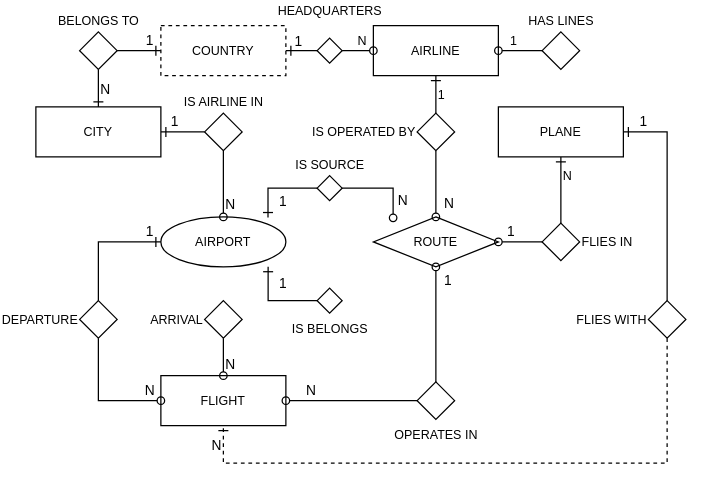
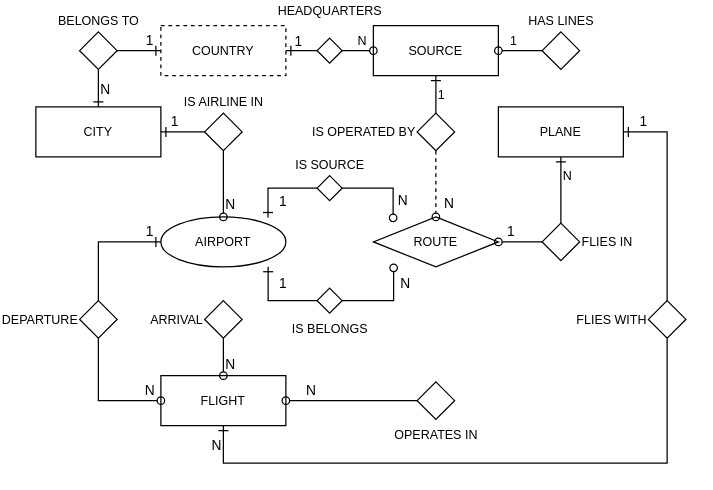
  <mxCell id="0" />
  <mxCell id="1" parent="0" />
  <mxCell id="2" value="FLIGHT" style="whiteSpace=wrap;html=1;align=center;fontSize=10;" parent="1" vertex="1"><mxGeometry x="120" y="300" width="100" height="40" as="geometry" /></mxCell>
  <mxCell id="3" value="ROUTE" style="rhombus;whiteSpace=wrap;html=1;align=center;fontSize=10;" parent="1" vertex="1"><mxGeometry x="290" y="173" width="100" height="40" as="geometry" /></mxCell>
  <mxCell id="4" value="AIRPORT" style="ellipse;whiteSpace=wrap;html=1;align=center;fontSize=10;" parent="1" vertex="1"><mxGeometry x="120" y="173" width="100" height="40" as="geometry" /></mxCell>
  <mxCell id="5" value="COUNTRY" style="whiteSpace=wrap;html=1;align=center;fontSize=10;dashed=1;" parent="1" vertex="1"><mxGeometry x="120" y="20" width="100" height="40" as="geometry" /></mxCell>
  <mxCell id="6" style="edgeStyle=orthogonalEdgeStyle;rounded=0;orthogonalLoop=1;jettySize=auto;html=1;endArrow=oval;endFill=0;strokeColor=#000000;exitX=0.5;exitY=1;exitDx=0;exitDy=0;entryX=0.5;entryY=0;entryDx=0;entryDy=0;" parent="1" source="35" target="4" edge="1"><mxGeometry relative="1" as="geometry"><Array as="points" /><mxPoint x="74" y="143" as="sourcePoint" /><mxPoint x="-66" y="258" as="targetPoint" /></mxGeometry></mxCell>
  <mxCell id="7" value="N" style="edgeLabel;html=1;align=left;verticalAlign=middle;resizable=0;points=[];labelPosition=right;verticalLabelPosition=middle;fontColor=#000000;labelBackgroundColor=none;" parent="6" vertex="1" connectable="0"><mxGeometry x="0.695" y="-2" relative="1" as="geometry"><mxPoint x="2" y="-3" as="offset" /></mxGeometry></mxCell>
  <mxCell id="8" style="edgeStyle=orthogonalEdgeStyle;rounded=0;orthogonalLoop=1;jettySize=auto;html=1;entryX=1;entryY=0.5;entryDx=0;entryDy=0;endArrow=ERone;startFill=0;startArrow=none;curved=0;endFill=0;strokeColor=#000000;exitX=0;exitY=0.5;exitDx=0;exitDy=0;" parent="1" source="35" edge="1"><mxGeometry relative="1" as="geometry"><mxPoint x="-58" y="155" as="sourcePoint" /><Array as="points" /><mxPoint x="120" y="105" as="targetPoint" /></mxGeometry></mxCell>
  <mxCell id="9" value="1" style="edgeLabel;html=1;align=center;verticalAlign=bottom;resizable=0;points=[];labelPosition=center;verticalLabelPosition=top;fontColor=#000000;labelBackgroundColor=none;" parent="8" vertex="1" connectable="0"><mxGeometry x="0.619" relative="1" as="geometry"><mxPoint x="3" as="offset" /></mxGeometry></mxCell>
  <mxCell id="10" style="edgeStyle=orthogonalEdgeStyle;rounded=0;orthogonalLoop=1;jettySize=auto;html=1;endArrow=ERone;endFill=0;entryX=0;entryY=0.5;entryDx=0;entryDy=0;exitX=1;exitY=0.5;exitDx=0;exitDy=0;" parent="1" target="5" edge="1"><mxGeometry relative="1" as="geometry"><mxPoint x="85" y="40" as="sourcePoint" /><mxPoint x="-94" y="50" as="targetPoint" /></mxGeometry></mxCell>
  <mxCell id="11" value="1" style="edgeLabel;html=1;align=center;verticalAlign=bottom;resizable=0;points=[];labelPosition=center;verticalLabelPosition=top;labelBackgroundColor=none;" parent="10" vertex="1" connectable="0"><mxGeometry x="0.074" relative="1" as="geometry"><mxPoint x="6" as="offset" /></mxGeometry></mxCell>
  <mxCell id="12" style="edgeStyle=orthogonalEdgeStyle;rounded=0;orthogonalLoop=1;jettySize=auto;html=1;endArrow=ERone;endFill=0;entryX=0.5;entryY=0;entryDx=0;entryDy=0;exitX=0.5;exitY=1;exitDx=0;exitDy=0;strokeColor=#000000;" parent="1" edge="1"><mxGeometry relative="1" as="geometry"><mxPoint x="70" y="55" as="sourcePoint" /><mxPoint x="70" y="85" as="targetPoint" /></mxGeometry></mxCell>
  <mxCell id="13" value="N" style="edgeLabel;html=1;align=left;verticalAlign=middle;resizable=0;points=[];labelPosition=right;verticalLabelPosition=middle;labelBackgroundColor=none;" parent="12" vertex="1" connectable="0"><mxGeometry relative="1" as="geometry"><mxPoint as="offset" /></mxGeometry></mxCell>
- <mxCell id="14" value="AIRLINE" style="whiteSpace=wrap;html=1;align=center;fontSize=10;" parent="1" vertex="1"><mxGeometry x="290" y="20" width="100" height="40" as="geometry" /></mxCell>
+ <mxCell id="14" value="SOURCE" style="whiteSpace=wrap;html=1;align=center;fontSize=10;" parent="1" vertex="1"><mxGeometry x="290" y="20" width="100" height="40" as="geometry" /></mxCell>
  <mxCell id="15" style="edgeStyle=orthogonalEdgeStyle;rounded=0;orthogonalLoop=1;jettySize=auto;html=1;exitX=0.5;exitY=0;exitDx=0;exitDy=0;entryX=0.5;entryY=1;entryDx=0;entryDy=0;endArrow=ERone;endFill=0;" parent="1" source="38" target="14" edge="1"><mxGeometry relative="1" as="geometry"><mxPoint x="150.23" y="90" as="sourcePoint" /></mxGeometry></mxCell>
  <mxCell id="16" value="1" style="edgeLabel;html=1;align=left;verticalAlign=middle;resizable=0;points=[];fontSize=10;labelPosition=right;verticalLabelPosition=middle;labelBackgroundColor=none;" parent="15" vertex="1" connectable="0"><mxGeometry x="0.051" relative="1" as="geometry"><mxPoint as="offset" /></mxGeometry></mxCell>
- <mxCell id="17" style="edgeStyle=orthogonalEdgeStyle;rounded=0;orthogonalLoop=1;jettySize=auto;html=1;exitX=0.5;exitY=0;exitDx=0;exitDy=0;endArrow=oval;startFill=0;endFill=0;entryX=0.5;entryY=1;entryDx=0;entryDy=0;" parent="1" source="64" target="3" edge="1"><mxGeometry relative="1" as="geometry"><mxPoint x="340" y="305" as="sourcePoint" /></mxGeometry></mxCell>
- <mxCell id="18" value="1" style="edgeLabel;html=1;align=left;verticalAlign=middle;resizable=0;points=[];labelBackgroundColor=none;labelPosition=right;verticalLabelPosition=middle;spacing=7;" parent="17" vertex="1" connectable="0"><mxGeometry x="0.759" relative="1" as="geometry"><mxPoint y="-1" as="offset" /></mxGeometry></mxCell>
  <mxCell id="19" style="edgeStyle=orthogonalEdgeStyle;rounded=0;orthogonalLoop=1;jettySize=auto;html=1;exitX=0;exitY=0.5;exitDx=0;exitDy=0;endArrow=oval;startFill=0;endFill=0;" parent="1" source="64" target="2" edge="1"><mxGeometry relative="1" as="geometry"><mxPoint x="325" y="320" as="sourcePoint" /></mxGeometry></mxCell>
  <mxCell id="20" value="N" style="edgeLabel;html=1;align=center;verticalAlign=bottom;resizable=0;points=[];labelBackgroundColor=none;labelPosition=center;verticalLabelPosition=top;" parent="19" vertex="1" connectable="0"><mxGeometry x="0.707" relative="1" as="geometry"><mxPoint x="4" as="offset" /></mxGeometry></mxCell>
  <mxCell id="21" value="&lt;span style=&quot;text-align: left;&quot;&gt;FLIES IN&lt;/span&gt;" style="shape=rhombus;perimeter=rhombusPerimeter;html=1;align=left;labelPosition=right;verticalLabelPosition=middle;verticalAlign=middle;fontSize=10;" parent="1" vertex="1"><mxGeometry x="425" y="178" width="30" height="30" as="geometry" /></mxCell>
  <mxCell id="22" value="PLANE" style="whiteSpace=wrap;html=1;align=center;fontSize=10;" parent="1" vertex="1"><mxGeometry x="390" y="85" width="100" height="40" as="geometry" /></mxCell>
  <mxCell id="23" style="edgeStyle=orthogonalEdgeStyle;rounded=0;orthogonalLoop=1;jettySize=auto;html=1;endArrow=oval;startFill=0;startArrow=none;curved=0;endFill=0;entryX=1;entryY=0.5;entryDx=0;entryDy=0;exitX=0;exitY=0.5;exitDx=0;exitDy=0;" parent="1" source="25" target="14" edge="1"><mxGeometry relative="1" as="geometry"><mxPoint x="260.23" y="115" as="sourcePoint" /><mxPoint x="152.23" y="155" as="targetPoint" /></mxGeometry></mxCell>
  <mxCell id="24" value="1" style="edgeLabel;html=1;align=center;verticalAlign=bottom;resizable=0;points=[];fontSize=10;labelPosition=center;verticalLabelPosition=top;labelBackgroundColor=none;" parent="23" vertex="1" connectable="0"><mxGeometry x="0.823" y="-1" relative="1" as="geometry"><mxPoint x="8" y="1" as="offset" /></mxGeometry></mxCell>
  <mxCell id="25" value="&lt;span style=&quot;text-align: left;&quot;&gt;HAS LINES&lt;/span&gt;" style="shape=rhombus;perimeter=rhombusPerimeter;html=1;align=center;labelPosition=center;verticalLabelPosition=top;verticalAlign=bottom;fontSize=10;" parent="1" vertex="1"><mxGeometry x="425" y="25" width="30" height="30" as="geometry" /></mxCell>
  <mxCell id="26" style="edgeStyle=orthogonalEdgeStyle;rounded=0;orthogonalLoop=1;jettySize=auto;html=1;endArrow=oval;startFill=0;startArrow=none;curved=0;endFill=0;entryX=1;entryY=0.5;entryDx=0;entryDy=0;exitX=0;exitY=0.5;exitDx=0;exitDy=0;" parent="1" source="21" target="3" edge="1"><mxGeometry relative="1" as="geometry"><mxPoint x="392.23" y="118" as="sourcePoint" /><mxPoint x="200.23" y="193" as="targetPoint" /><Array as="points" /></mxGeometry></mxCell>
  <mxCell id="27" value="1" style="edgeLabel;html=1;align=center;verticalAlign=bottom;resizable=0;points=[];labelBackgroundColor=none;labelPosition=center;verticalLabelPosition=top;" parent="26" vertex="1" connectable="0"><mxGeometry x="0.481" relative="1" as="geometry"><mxPoint as="offset" /></mxGeometry></mxCell>
  <mxCell id="28" style="edgeStyle=orthogonalEdgeStyle;rounded=0;orthogonalLoop=1;jettySize=auto;html=1;endArrow=ERone;endFill=0;entryX=0.5;entryY=1;entryDx=0;entryDy=0;startFill=0;exitX=0.5;exitY=0;exitDx=0;exitDy=0;" parent="1" source="21" target="22" edge="1"><mxGeometry relative="1" as="geometry"><mxPoint x="-219.77" y="118" as="sourcePoint" /><mxPoint x="225.23" y="148" as="targetPoint" /></mxGeometry></mxCell>
  <mxCell id="29" value="N" style="edgeLabel;html=1;align=left;verticalAlign=middle;resizable=0;points=[];fontSize=10;labelPosition=right;verticalLabelPosition=middle;labelBackgroundColor=none;" parent="28" vertex="1" connectable="0"><mxGeometry x="0.267" y="2" relative="1" as="geometry"><mxPoint x="2" y="-5" as="offset" /></mxGeometry></mxCell>
  <mxCell id="30" style="edgeStyle=orthogonalEdgeStyle;rounded=0;orthogonalLoop=1;jettySize=auto;html=1;entryX=0;entryY=0.5;entryDx=0;entryDy=0;endArrow=oval;endFill=0;strokeColor=#000000;" parent="1" source="34" target="14" edge="1"><mxGeometry relative="1" as="geometry" /></mxCell>
  <mxCell id="31" value="N" style="edgeLabel;html=1;align=center;verticalAlign=bottom;resizable=0;points=[];fontSize=10;labelPosition=center;verticalLabelPosition=top;fontColor=#000000;labelBackgroundColor=none;" parent="30" vertex="1" connectable="0"><mxGeometry x="0.672" y="-1" relative="1" as="geometry"><mxPoint x="-1" y="-1" as="offset" /></mxGeometry></mxCell>
  <mxCell id="32" style="edgeStyle=orthogonalEdgeStyle;rounded=0;orthogonalLoop=1;jettySize=auto;html=1;exitX=0;exitY=0.5;exitDx=0;exitDy=0;entryX=1;entryY=0.5;entryDx=0;entryDy=0;endArrow=ERone;endFill=0;fontColor=#000000;strokeColor=#000000;" parent="1" source="34" target="5" edge="1"><mxGeometry relative="1" as="geometry" /></mxCell>
  <mxCell id="33" value="1" style="edgeLabel;html=1;align=center;verticalAlign=bottom;resizable=0;points=[];labelPosition=center;verticalLabelPosition=top;fontColor=#000000;labelBackgroundColor=none;" parent="32" vertex="1" connectable="0"><mxGeometry x="0.74" y="1" relative="1" as="geometry"><mxPoint x="6" as="offset" /></mxGeometry></mxCell>
  <mxCell id="34" value="HEADQUARTERS" style="shape=rhombus;perimeter=rhombusPerimeter;html=1;align=center;fontSize=10;labelPosition=center;verticalLabelPosition=top;verticalAlign=bottom;fontColor=#000000;strokeColor=#000000;spacing=15;" parent="1" vertex="1"><mxGeometry x="245" y="30" width="20" height="20" as="geometry" /></mxCell>
  <mxCell id="35" value="&lt;span style=&quot;text-align: left;&quot;&gt;IS AIRLINE IN&lt;/span&gt;" style="shape=rhombus;perimeter=rhombusPerimeter;html=1;align=center;fontSize=10;labelPosition=center;verticalLabelPosition=top;verticalAlign=bottom;" parent="1" vertex="1"><mxGeometry x="155" y="90" width="30" height="30" as="geometry" /></mxCell>
- <mxCell id="36" style="edgeStyle=orthogonalEdgeStyle;rounded=0;orthogonalLoop=1;jettySize=auto;html=1;exitX=0.5;exitY=1;exitDx=0;exitDy=0;entryX=0.5;entryY=0;entryDx=0;entryDy=0;endArrow=oval;endFill=0;" parent="1" source="38" target="3" edge="1"><mxGeometry relative="1" as="geometry"><mxPoint x="150.23" y="143" as="sourcePoint" /><mxPoint x="150.23" y="178" as="targetPoint" /></mxGeometry></mxCell>
+ <mxCell id="36" style="edgeStyle=orthogonalEdgeStyle;rounded=0;orthogonalLoop=1;jettySize=auto;html=1;exitX=0.5;exitY=1;exitDx=0;exitDy=0;entryX=0.5;entryY=0;entryDx=0;entryDy=0;endArrow=oval;endFill=0;dashed=1;" parent="1" source="38" target="3" edge="1"><mxGeometry relative="1" as="geometry"><mxPoint x="150.23" y="143" as="sourcePoint" /><mxPoint x="150.23" y="178" as="targetPoint" /></mxGeometry></mxCell>
  <mxCell id="37" value="N" style="edgeLabel;html=1;align=left;verticalAlign=middle;resizable=0;points=[];labelPosition=right;verticalLabelPosition=middle;spacing=7;" parent="36" vertex="1" connectable="0"><mxGeometry x="0.285" relative="1" as="geometry"><mxPoint y="7" as="offset" /></mxGeometry></mxCell>
  <mxCell id="38" value="&lt;div style=&quot;text-align: left;&quot;&gt;&lt;span style=&quot;background-color: transparent; color: light-dark(rgb(0, 0, 0), rgb(255, 255, 255));&quot;&gt;IS OPERATED BY&lt;/span&gt;&lt;/div&gt;" style="shape=rhombus;perimeter=rhombusPerimeter;html=1;align=right;labelPosition=left;verticalLabelPosition=middle;verticalAlign=middle;fontSize=10;" parent="1" vertex="1"><mxGeometry x="325" y="90" width="30" height="30" as="geometry" /></mxCell>
  <mxCell id="39" value="&lt;span style=&quot;text-align: left;&quot;&gt;ARRIVAL&lt;/span&gt;" style="shape=rhombus;perimeter=rhombusPerimeter;html=1;align=right;labelPosition=left;verticalLabelPosition=middle;verticalAlign=middle;fontSize=10;" parent="1" vertex="1"><mxGeometry x="155" y="240" width="30" height="30" as="geometry" /></mxCell>
  <mxCell id="40" value="&lt;span style=&quot;text-align: left;&quot;&gt;DEPARTURE&lt;/span&gt;" style="shape=rhombus;perimeter=rhombusPerimeter;html=1;align=right;labelPosition=left;verticalLabelPosition=middle;verticalAlign=middle;fontSize=10;" parent="1" vertex="1"><mxGeometry x="55" y="240" width="30" height="30" as="geometry" /></mxCell>
  <mxCell id="41" style="edgeStyle=orthogonalEdgeStyle;rounded=0;orthogonalLoop=1;jettySize=auto;html=1;endArrow=oval;startFill=0;exitX=0.5;exitY=1;exitDx=0;exitDy=0;entryX=0;entryY=0.5;entryDx=0;entryDy=0;endFill=0;" parent="1" source="40" target="2" edge="1"><mxGeometry relative="1" as="geometry"><mxPoint x="47" y="305" as="targetPoint" /></mxGeometry></mxCell>
  <mxCell id="42" value="N" style="edgeLabel;html=1;align=center;verticalAlign=bottom;resizable=0;points=[];labelBackgroundColor=none;labelPosition=center;verticalLabelPosition=top;" parent="41" vertex="1" connectable="0"><mxGeometry x="0.021" relative="1" as="geometry"><mxPoint x="39" as="offset" /></mxGeometry></mxCell>
  <mxCell id="43" style="edgeStyle=orthogonalEdgeStyle;rounded=0;orthogonalLoop=1;jettySize=auto;html=1;endArrow=oval;startFill=0;entryX=0.5;entryY=0;entryDx=0;entryDy=0;exitX=0.5;exitY=1;exitDx=0;exitDy=0;endFill=0;" parent="1" source="39" target="2" edge="1"><mxGeometry relative="1" as="geometry"><mxPoint x="97" y="300" as="targetPoint" /></mxGeometry></mxCell>
  <mxCell id="44" value="N" style="edgeLabel;html=1;align=left;verticalAlign=middle;resizable=0;points=[];labelBackgroundColor=none;labelPosition=right;verticalLabelPosition=middle;" parent="43" vertex="1" connectable="0"><mxGeometry x="0.102" relative="1" as="geometry"><mxPoint y="3" as="offset" /></mxGeometry></mxCell>
  <mxCell id="45" style="edgeStyle=orthogonalEdgeStyle;rounded=0;orthogonalLoop=1;jettySize=auto;html=1;entryX=0;entryY=0.5;entryDx=0;entryDy=0;endArrow=ERone;startFill=0;exitX=0.5;exitY=0;exitDx=0;exitDy=0;endFill=0;" parent="1" source="40" target="4" edge="1"><mxGeometry relative="1" as="geometry" /></mxCell>
  <mxCell id="46" value="1" style="edgeLabel;html=1;align=center;verticalAlign=bottom;resizable=0;points=[];labelBackgroundColor=none;labelPosition=center;verticalLabelPosition=top;" parent="45" vertex="1" connectable="0"><mxGeometry x="0.528" y="-1" relative="1" as="geometry"><mxPoint x="13" y="-1" as="offset" /></mxGeometry></mxCell>
  <mxCell id="47" style="edgeStyle=orthogonalEdgeStyle;rounded=0;orthogonalLoop=1;jettySize=auto;html=1;entryX=0.857;entryY=0.013;entryDx=0;entryDy=0;entryPerimeter=0;endArrow=ERone;endFill=0;" parent="1" source="49" target="4" edge="1"><mxGeometry relative="1" as="geometry" /></mxCell>
  <mxCell id="48" value="1" style="edgeLabel;html=1;align=left;verticalAlign=middle;resizable=0;points=[];labelPosition=right;verticalLabelPosition=middle;labelBackgroundColor=none;" parent="47" vertex="1" connectable="0"><mxGeometry x="0.017" y="-1" relative="1" as="geometry"><mxPoint y="11" as="offset" /></mxGeometry></mxCell>
  <mxCell id="49" value="&lt;span style=&quot;text-align: left;&quot;&gt;IS SOURCE&lt;/span&gt;" style="shape=rhombus;perimeter=rhombusPerimeter;html=1;align=center;labelPosition=center;verticalLabelPosition=top;verticalAlign=bottom;fontSize=10;" parent="1" vertex="1"><mxGeometry x="245" y="140" width="20" height="20" as="geometry" /></mxCell>
  <mxCell id="50" value="&lt;span style=&quot;text-align: left;&quot;&gt;IS BELONGS&lt;/span&gt;" style="shape=rhombus;perimeter=rhombusPerimeter;html=1;align=center;labelPosition=center;verticalLabelPosition=bottom;verticalAlign=top;fontSize=10;" parent="1" vertex="1"><mxGeometry x="245" y="230" width="20" height="20" as="geometry" /></mxCell>
  <mxCell id="51" style="edgeStyle=orthogonalEdgeStyle;rounded=0;orthogonalLoop=1;jettySize=auto;html=1;exitX=0;exitY=0.5;exitDx=0;exitDy=0;entryX=0.858;entryY=0.997;entryDx=0;entryDy=0;entryPerimeter=0;endArrow=ERone;endFill=0;" parent="1" source="50" target="4" edge="1"><mxGeometry relative="1" as="geometry" /></mxCell>
  <mxCell id="52" value="1" style="edgeLabel;html=1;align=left;verticalAlign=middle;resizable=0;points=[];labelBackgroundColor=none;labelPosition=right;verticalLabelPosition=middle;" parent="51" vertex="1" connectable="0"><mxGeometry x="-0.069" y="-2" relative="1" as="geometry"><mxPoint x="-1" y="-13" as="offset" /></mxGeometry></mxCell>
  <mxCell id="53" style="edgeStyle=orthogonalEdgeStyle;rounded=0;orthogonalLoop=1;jettySize=auto;html=1;exitX=1;exitY=0.5;exitDx=0;exitDy=0;entryX=0.158;entryY=0.019;entryDx=0;entryDy=0;entryPerimeter=0;endArrow=oval;endFill=0;" parent="1" source="49" target="3" edge="1"><mxGeometry relative="1" as="geometry"><mxPoint x="265" y="180" as="sourcePoint" /><mxPoint x="288.8" y="179.28" as="targetPoint" /></mxGeometry></mxCell>
  <mxCell id="54" value="N" style="edgeLabel;html=1;align=left;verticalAlign=middle;resizable=0;points=[];spacing=4;labelBackgroundColor=none;labelPosition=right;verticalLabelPosition=middle;" parent="53" vertex="1" connectable="0"><mxGeometry x="0.562" relative="1" as="geometry"><mxPoint as="offset" /></mxGeometry></mxCell>
+ <mxCell id="55" style="edgeStyle=orthogonalEdgeStyle;rounded=0;orthogonalLoop=1;jettySize=auto;html=1;exitX=1;exitY=0.5;exitDx=0;exitDy=0;entryX=0.162;entryY=1.019;entryDx=0;entryDy=0;entryPerimeter=0;endArrow=oval;endFill=0;" parent="1" source="50" target="3" edge="1"><mxGeometry relative="1" as="geometry" /></mxCell>
+ <mxCell id="56" value="N" style="edgeLabel;html=1;align=left;verticalAlign=middle;resizable=0;points=[];labelBackgroundColor=none;labelPosition=right;verticalLabelPosition=middle;spacing=7;" parent="55" vertex="1" connectable="0"><mxGeometry x="-0.158" y="2" relative="1" as="geometry"><mxPoint x="12" y="-13" as="offset" /></mxGeometry></mxCell>
  <mxCell id="57" value="CITY" style="whiteSpace=wrap;html=1;align=center;fontSize=10;" parent="1" vertex="1"><mxGeometry x="20" y="85" width="100" height="40" as="geometry" /></mxCell>
  <mxCell id="58" value="&lt;span style=&quot;text-align: left;&quot;&gt;BELONGS TO&lt;/span&gt;" style="shape=rhombus;perimeter=rhombusPerimeter;html=1;align=center;fontSize=10;labelPosition=center;verticalLabelPosition=top;verticalAlign=bottom;" parent="1" vertex="1"><mxGeometry x="55" y="25" width="30" height="30" as="geometry" /></mxCell>
- <mxCell id="59" style="edgeStyle=orthogonalEdgeStyle;rounded=0;orthogonalLoop=1;jettySize=auto;html=1;entryX=0.5;entryY=1;entryDx=0;entryDy=0;endArrow=ERone;endFill=0;dashed=1;" parent="1" source="63" target="2" edge="1"><mxGeometry relative="1" as="geometry"><Array as="points"><mxPoint x="525" y="370" /><mxPoint x="170" y="370" /></Array></mxGeometry></mxCell>
+ <mxCell id="59" style="edgeStyle=orthogonalEdgeStyle;rounded=0;orthogonalLoop=1;jettySize=auto;html=1;entryX=0.5;entryY=1;entryDx=0;entryDy=0;endArrow=ERone;endFill=0;" parent="1" source="63" target="2" edge="1"><mxGeometry relative="1" as="geometry"><Array as="points"><mxPoint x="525" y="370" /><mxPoint x="170" y="370" /></Array></mxGeometry></mxCell>
  <mxCell id="60" value="N" style="edgeLabel;html=1;align=right;verticalAlign=middle;resizable=0;points=[];labelBackgroundColor=none;labelPosition=left;verticalLabelPosition=middle;" parent="59" vertex="1" connectable="0"><mxGeometry x="0.938" y="1" relative="1" as="geometry"><mxPoint as="offset" /></mxGeometry></mxCell>
  <mxCell id="61" style="edgeStyle=orthogonalEdgeStyle;rounded=0;orthogonalLoop=1;jettySize=auto;html=1;entryX=1;entryY=0.5;entryDx=0;entryDy=0;exitX=0.5;exitY=0;exitDx=0;exitDy=0;endArrow=ERone;endFill=0;" parent="1" source="63" target="22" edge="1"><mxGeometry relative="1" as="geometry" /></mxCell>
  <mxCell id="62" value="1" style="edgeLabel;html=1;align=center;verticalAlign=bottom;resizable=0;points=[];labelBackgroundColor=none;labelPosition=center;verticalLabelPosition=top;" parent="61" vertex="1" connectable="0"><mxGeometry x="0.686" y="-1" relative="1" as="geometry"><mxPoint x="-12" y="1" as="offset" /></mxGeometry></mxCell>
  <mxCell id="63" value="&lt;span style=&quot;text-align: left;&quot;&gt;FLIES WITH&lt;/span&gt;" style="shape=rhombus;perimeter=rhombusPerimeter;html=1;align=right;labelPosition=left;verticalLabelPosition=middle;verticalAlign=middle;fontSize=10;" parent="1" vertex="1"><mxGeometry x="510" y="240" width="30" height="30" as="geometry" /></mxCell>
  <mxCell id="64" value="&lt;span style=&quot;text-align: left;&quot;&gt;OPERATES IN&lt;/span&gt;" style="shape=rhombus;perimeter=rhombusPerimeter;html=1;align=center;labelPosition=center;verticalLabelPosition=bottom;verticalAlign=top;fontSize=10;" parent="1" vertex="1"><mxGeometry x="325" y="305" width="30" height="30" as="geometry" /></mxCell>
